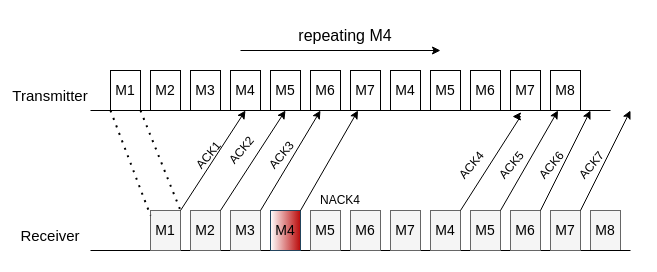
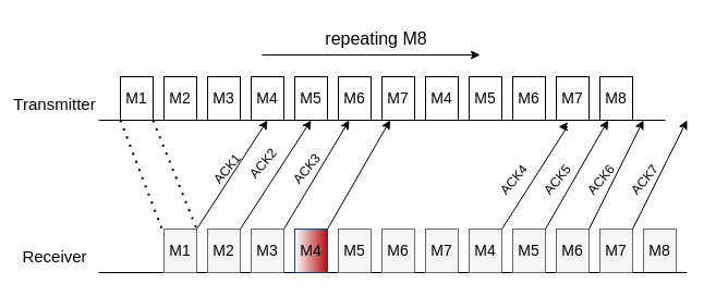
  <mxCell id="0" />
  <mxCell id="1" parent="0" />
  <mxCell id="2" value="" style="endArrow=none;html=1;rounded=0;" parent="1" edge="1"><mxGeometry width="50" height="50" relative="1" as="geometry"><mxPoint x="90" y="110" as="sourcePoint" /><mxPoint x="610" y="110" as="targetPoint" /></mxGeometry></mxCell>
  <mxCell id="3" value="" style="rounded=0;whiteSpace=wrap;html=1;direction=south;" parent="1" vertex="1"><mxGeometry x="110" y="70" width="30" height="40" as="geometry" /></mxCell>
  <mxCell id="4" value="" style="rounded=0;whiteSpace=wrap;html=1;direction=south;" parent="1" vertex="1"><mxGeometry x="550" y="70" width="30" height="40" as="geometry" /></mxCell>
  <mxCell id="5" value="" style="rounded=0;whiteSpace=wrap;html=1;direction=south;" parent="1" vertex="1"><mxGeometry x="470" y="70" width="30" height="40" as="geometry" /></mxCell>
  <mxCell id="6" value="" style="rounded=0;whiteSpace=wrap;html=1;direction=south;" parent="1" vertex="1"><mxGeometry x="150" y="70" width="30" height="40" as="geometry" /></mxCell>
  <mxCell id="7" value="" style="rounded=0;whiteSpace=wrap;html=1;direction=south;" parent="1" vertex="1"><mxGeometry x="190" y="70" width="30" height="40" as="geometry" /></mxCell>
  <mxCell id="8" value="" style="rounded=0;whiteSpace=wrap;html=1;direction=south;" parent="1" vertex="1"><mxGeometry x="230" y="70" width="30" height="40" as="geometry" /></mxCell>
  <mxCell id="9" value="" style="rounded=0;whiteSpace=wrap;html=1;direction=south;" parent="1" vertex="1"><mxGeometry x="310" y="70" width="30" height="40" as="geometry" /></mxCell>
  <mxCell id="10" value="" style="rounded=0;whiteSpace=wrap;html=1;direction=south;" parent="1" vertex="1"><mxGeometry x="270" y="70" width="30" height="40" as="geometry" /></mxCell>
  <mxCell id="11" value="" style="rounded=0;whiteSpace=wrap;html=1;direction=south;" parent="1" vertex="1"><mxGeometry x="510" y="70" width="30" height="40" as="geometry" /></mxCell>
  <mxCell id="12" value="" style="rounded=0;whiteSpace=wrap;html=1;direction=south;" parent="1" vertex="1"><mxGeometry x="350" y="70" width="30" height="40" as="geometry" /></mxCell>
  <mxCell id="13" value="" style="rounded=0;whiteSpace=wrap;html=1;direction=south;" parent="1" vertex="1"><mxGeometry x="390" y="70" width="30" height="40" as="geometry" /></mxCell>
  <mxCell id="14" value="" style="rounded=0;whiteSpace=wrap;html=1;direction=south;" parent="1" vertex="1"><mxGeometry x="430" y="70" width="30" height="40" as="geometry" /></mxCell>
  <mxCell id="15" value="" style="rounded=0;whiteSpace=wrap;html=1;direction=south;fillColor=#f5f5f5;fontColor=#333333;strokeColor=#666666;" parent="1" vertex="1"><mxGeometry x="590" y="210" width="30" height="40" as="geometry" /></mxCell>
  <mxCell id="16" value="" style="endArrow=none;html=1;rounded=0;" parent="1" edge="1"><mxGeometry width="50" height="50" relative="1" as="geometry"><mxPoint x="90" y="250" as="sourcePoint" /><mxPoint x="630" y="250" as="targetPoint" /></mxGeometry></mxCell>
  <mxCell id="17" value="" style="rounded=0;whiteSpace=wrap;html=1;direction=south;fillColor=#f5f5f5;fontColor=#333333;strokeColor=#666666;" parent="1" vertex="1"><mxGeometry x="510" y="210" width="30" height="40" as="geometry" /></mxCell>
  <mxCell id="18" value="" style="rounded=0;whiteSpace=wrap;html=1;direction=south;fillColor=#f5f5f5;fontColor=#333333;strokeColor=#666666;" parent="1" vertex="1"><mxGeometry x="470" y="210" width="30" height="40" as="geometry" /></mxCell>
  <mxCell id="19" value="" style="rounded=0;whiteSpace=wrap;html=1;direction=south;fillColor=#f5f5f5;fontColor=#333333;strokeColor=#666666;" parent="1" vertex="1"><mxGeometry x="430" y="210" width="30" height="40" as="geometry" /></mxCell>
  <mxCell id="20" value="" style="rounded=0;whiteSpace=wrap;html=1;direction=south;fillColor=#f5f5f5;fontColor=#333333;strokeColor=#666666;" parent="1" vertex="1"><mxGeometry x="390" y="210" width="30" height="40" as="geometry" /></mxCell>
  <mxCell id="21" value="" style="rounded=0;whiteSpace=wrap;html=1;direction=south;fillColor=#f5f5f5;fontColor=#333333;strokeColor=#666666;" parent="1" vertex="1"><mxGeometry x="350" y="210" width="30" height="40" as="geometry" /></mxCell>
  <mxCell id="22" value="" style="rounded=0;whiteSpace=wrap;html=1;direction=south;fillColor=#f5f5f5;fontColor=#333333;strokeColor=#666666;" parent="1" vertex="1"><mxGeometry x="310" y="210" width="30" height="40" as="geometry" /></mxCell>
  <mxCell id="23" value="" style="rounded=0;whiteSpace=wrap;html=1;direction=south;fillColor=default;strokeColor=#23445d;gradientColor=#BA0909;gradientDirection=north;" parent="1" vertex="1"><mxGeometry x="270" y="210" width="30" height="40" as="geometry" /></mxCell>
  <mxCell id="24" value="" style="rounded=0;whiteSpace=wrap;html=1;direction=south;fillColor=#f5f5f5;fontColor=#333333;strokeColor=#666666;" parent="1" vertex="1"><mxGeometry x="230" y="210" width="30" height="40" as="geometry" /></mxCell>
  <mxCell id="25" value="" style="rounded=0;whiteSpace=wrap;html=1;direction=south;fillColor=#f5f5f5;fontColor=#333333;strokeColor=#666666;" parent="1" vertex="1"><mxGeometry x="190" y="210" width="30" height="40" as="geometry" /></mxCell>
  <mxCell id="26" value="" style="rounded=0;whiteSpace=wrap;html=1;direction=south;fillColor=#f5f5f5;fontColor=#333333;strokeColor=#666666;" parent="1" vertex="1"><mxGeometry x="150" y="210" width="30" height="40" as="geometry" /></mxCell>
  <mxCell id="27" value="" style="rounded=0;whiteSpace=wrap;html=1;direction=south;fillColor=#f5f5f5;fontColor=#333333;strokeColor=#666666;" parent="1" vertex="1"><mxGeometry x="550" y="210" width="30" height="40" as="geometry" /></mxCell>
  <mxCell id="28" value="&lt;font style=&quot;font-size: 14px;&quot;&gt;M3&lt;/font&gt;" style="text;html=1;align=center;verticalAlign=middle;whiteSpace=wrap;rounded=0;" parent="1" vertex="1"><mxGeometry x="215" y="215" width="60" height="30" as="geometry" /></mxCell>
  <mxCell id="29" value="&lt;font style=&quot;font-size: 14px;&quot;&gt;M2&lt;/font&gt;" style="text;html=1;align=center;verticalAlign=middle;whiteSpace=wrap;rounded=0;" parent="1" vertex="1"><mxGeometry x="175" y="215" width="60" height="30" as="geometry" /></mxCell>
  <mxCell id="30" value="&lt;font style=&quot;font-size: 14px;&quot;&gt;M1&lt;/font&gt;" style="text;html=1;align=center;verticalAlign=middle;whiteSpace=wrap;rounded=0;" parent="1" vertex="1"><mxGeometry x="135" y="215" width="60" height="30" as="geometry" /></mxCell>
  <mxCell id="31" value="&lt;font style=&quot;font-size: 14px;&quot;&gt;M1&lt;/font&gt;" style="text;html=1;align=center;verticalAlign=middle;whiteSpace=wrap;rounded=0;" parent="1" vertex="1"><mxGeometry x="95" y="75" width="60" height="30" as="geometry" /></mxCell>
  <mxCell id="32" value="&lt;font style=&quot;font-size: 14px;&quot;&gt;M7&lt;/font&gt;" style="text;html=1;align=center;verticalAlign=middle;whiteSpace=wrap;rounded=0;" parent="1" vertex="1"><mxGeometry x="535" y="215" width="60" height="30" as="geometry" /></mxCell>
  <mxCell id="33" value="&lt;font style=&quot;font-size: 14px;&quot;&gt;M2&lt;/font&gt;" style="text;html=1;align=center;verticalAlign=middle;whiteSpace=wrap;rounded=0;" parent="1" vertex="1"><mxGeometry x="135" y="75" width="60" height="30" as="geometry" /></mxCell>
  <mxCell id="34" value="&lt;font style=&quot;font-size: 14px;&quot;&gt;M3&lt;/font&gt;" style="text;html=1;align=center;verticalAlign=middle;whiteSpace=wrap;rounded=0;" parent="1" vertex="1"><mxGeometry x="175" y="75" width="60" height="30" as="geometry" /></mxCell>
  <mxCell id="35" value="&lt;span style=&quot;font-size: 14px;&quot;&gt;M6&lt;/span&gt;" style="text;html=1;align=center;verticalAlign=middle;whiteSpace=wrap;rounded=0;" parent="1" vertex="1"><mxGeometry x="455" y="75" width="60" height="30" as="geometry" /></mxCell>
  <mxCell id="36" value="&lt;font style=&quot;font-size: 14px;&quot;&gt;M5&lt;/font&gt;" style="text;html=1;align=center;verticalAlign=middle;whiteSpace=wrap;rounded=0;" parent="1" vertex="1"><mxGeometry x="455" y="215" width="60" height="30" as="geometry" /></mxCell>
  <mxCell id="37" value="&lt;font style=&quot;font-size: 14px;&quot;&gt;M7&lt;/font&gt;" style="text;html=1;align=center;verticalAlign=middle;whiteSpace=wrap;rounded=0;" parent="1" vertex="1"><mxGeometry x="375" y="215" width="60" height="30" as="geometry" /></mxCell>
  <mxCell id="38" value="&lt;font style=&quot;font-size: 14px;&quot;&gt;M6&lt;/font&gt;" style="text;html=1;align=center;verticalAlign=middle;whiteSpace=wrap;rounded=0;" parent="1" vertex="1"><mxGeometry x="335" y="215" width="60" height="30" as="geometry" /></mxCell>
  <mxCell id="39" value="&lt;font style=&quot;font-size: 14px;&quot;&gt;M4&lt;/font&gt;" style="text;html=1;align=center;verticalAlign=middle;whiteSpace=wrap;rounded=0;" parent="1" vertex="1"><mxGeometry x="255" y="215" width="60" height="30" as="geometry" /></mxCell>
  <mxCell id="40" value="&lt;font style=&quot;font-size: 14px;&quot;&gt;M5&lt;/font&gt;" style="text;html=1;align=center;verticalAlign=middle;whiteSpace=wrap;rounded=0;" parent="1" vertex="1"><mxGeometry x="295" y="215" width="60" height="30" as="geometry" /></mxCell>
  <mxCell id="41" value="&lt;font style=&quot;font-size: 14px;&quot;&gt;M4&lt;/font&gt;" style="text;html=1;align=center;verticalAlign=middle;whiteSpace=wrap;rounded=0;" parent="1" vertex="1"><mxGeometry x="215" y="75" width="60" height="30" as="geometry" /></mxCell>
  <mxCell id="42" value="&lt;font style=&quot;font-size: 14px;&quot;&gt;M5&lt;/font&gt;" style="text;html=1;align=center;verticalAlign=middle;whiteSpace=wrap;rounded=0;" parent="1" vertex="1"><mxGeometry x="255" y="75" width="60" height="30" as="geometry" /></mxCell>
  <mxCell id="43" value="&lt;font style=&quot;font-size: 14px;&quot;&gt;M6&lt;/font&gt;" style="text;html=1;align=center;verticalAlign=middle;whiteSpace=wrap;rounded=0;" parent="1" vertex="1"><mxGeometry x="295" y="75" width="60" height="30" as="geometry" /></mxCell>
  <mxCell id="44" value="&lt;font style=&quot;font-size: 14px;&quot;&gt;M7&lt;/font&gt;" style="text;html=1;align=center;verticalAlign=middle;whiteSpace=wrap;rounded=0;" parent="1" vertex="1"><mxGeometry x="335" y="75" width="60" height="30" as="geometry" /></mxCell>
  <mxCell id="45" value="&lt;font style=&quot;font-size: 14px;&quot;&gt;M4&lt;/font&gt;" style="text;html=1;align=center;verticalAlign=middle;whiteSpace=wrap;rounded=0;" parent="1" vertex="1"><mxGeometry x="415" y="215" width="60" height="30" as="geometry" /></mxCell>
  <mxCell id="46" value="&lt;font style=&quot;font-size: 14px;&quot;&gt;M4&lt;/font&gt;" style="text;html=1;align=center;verticalAlign=middle;whiteSpace=wrap;rounded=0;" parent="1" vertex="1"><mxGeometry x="375" y="75" width="60" height="30" as="geometry" /></mxCell>
  <mxCell id="47" value="&lt;font style=&quot;font-size: 14px;&quot;&gt;M5&lt;/font&gt;" style="text;html=1;align=center;verticalAlign=middle;whiteSpace=wrap;rounded=0;" parent="1" vertex="1"><mxGeometry x="415" y="75" width="60" height="30" as="geometry" /></mxCell>
  <mxCell id="48" style="edgeStyle=none;rounded=0;orthogonalLoop=1;jettySize=auto;html=1;entryX=1;entryY=0.75;entryDx=0;entryDy=0;" edge="1" parent="1" target="4"><mxGeometry relative="1" as="geometry"><mxPoint x="550" y="120" as="targetPoint" /><mxPoint x="500" y="210" as="sourcePoint" /></mxGeometry></mxCell>
  <mxCell id="49" value="&lt;span style=&quot;font-size: 14px;&quot;&gt;M6&lt;/span&gt;" style="text;html=1;align=center;verticalAlign=middle;whiteSpace=wrap;rounded=0;" parent="1" vertex="1"><mxGeometry x="495" y="215" width="60" height="30" as="geometry" /></mxCell>
  <mxCell id="50" value="&lt;font style=&quot;font-size: 14px;&quot;&gt;M7&lt;/font&gt;" style="text;html=1;align=center;verticalAlign=middle;whiteSpace=wrap;rounded=0;" parent="1" vertex="1"><mxGeometry x="495" y="75" width="60" height="30" as="geometry" /></mxCell>
  <mxCell id="51" value="&lt;span style=&quot;font-size: 14px;&quot;&gt;M8&lt;/span&gt;" style="text;html=1;align=center;verticalAlign=middle;whiteSpace=wrap;rounded=0;" parent="1" vertex="1"><mxGeometry x="575" y="215" width="60" height="30" as="geometry" /></mxCell>
  <mxCell id="52" value="&lt;span style=&quot;font-size: 14px;&quot;&gt;M8&lt;/span&gt;" style="text;html=1;align=center;verticalAlign=middle;whiteSpace=wrap;rounded=0;" parent="1" vertex="1"><mxGeometry x="535" y="75" width="60" height="30" as="geometry" /></mxCell>
  <mxCell id="53" value="" style="endArrow=none;dashed=1;html=1;dashPattern=1 3;strokeWidth=2;rounded=0;entryX=0.25;entryY=0;entryDx=0;entryDy=0;" parent="1" target="30" edge="1"><mxGeometry width="50" height="50" relative="1" as="geometry"><mxPoint x="110" y="110" as="sourcePoint" /><mxPoint x="250" y="330" as="targetPoint" /></mxGeometry></mxCell>
  <mxCell id="54" value="" style="endArrow=none;dashed=1;html=1;dashPattern=1 3;strokeWidth=2;rounded=0;" parent="1" edge="1"><mxGeometry width="50" height="50" relative="1" as="geometry"><mxPoint x="140" y="110" as="sourcePoint" /><mxPoint x="180" y="210" as="targetPoint" /></mxGeometry></mxCell>
  <mxCell id="55" value="" style="endArrow=classic;html=1;rounded=0;exitX=0;exitY=0;exitDx=0;exitDy=0;" parent="1" source="26" edge="1"><mxGeometry width="50" height="50" relative="1" as="geometry"><mxPoint x="140" y="360" as="sourcePoint" /><mxPoint x="245" y="110" as="targetPoint" /></mxGeometry></mxCell>
- <mxCell id="56" value="&lt;font style=&quot;font-size: 12px;&quot;&gt;NACK4&lt;/font&gt;" style="text;html=1;align=center;verticalAlign=middle;whiteSpace=wrap;rounded=0;" parent="1" vertex="1"><mxGeometry x="310" y="190" width="60" height="20" as="geometry" /></mxCell>
  <mxCell id="57" value="" style="endArrow=classic;html=1;rounded=0;entryX=1;entryY=0.75;entryDx=0;entryDy=0;exitX=0;exitY=0;exitDx=0;exitDy=0;" parent="1" target="12" edge="1" source="23"><mxGeometry width="50" height="50" relative="1" as="geometry"><mxPoint x="300" y="170" as="sourcePoint" /><mxPoint x="350" y="120" as="targetPoint" /></mxGeometry></mxCell>
  <mxCell id="58" style="edgeStyle=orthogonalEdgeStyle;rounded=0;orthogonalLoop=1;jettySize=auto;html=1;exitX=0.5;exitY=1;exitDx=0;exitDy=0;" parent="1" edge="1"><mxGeometry relative="1" as="geometry"><mxPoint x="245" y="200" as="sourcePoint" /><mxPoint x="245" y="200" as="targetPoint" /></mxGeometry></mxCell>
  <mxCell id="59" value="" style="endArrow=classic;html=1;rounded=0;exitX=0;exitY=0;exitDx=0;exitDy=0;" parent="1" source="17" edge="1"><mxGeometry width="50" height="50" relative="1" as="geometry"><mxPoint x="510" y="180" as="sourcePoint" /><mxPoint x="590" y="110" as="targetPoint" /></mxGeometry></mxCell>
  <mxCell id="60" value="&lt;font style=&quot;font-size: 12px;&quot;&gt;ACK6&lt;/font&gt;" style="text;html=1;align=center;verticalAlign=middle;whiteSpace=wrap;rounded=0;rotation=310;" parent="1" vertex="1"><mxGeometry x="523" y="150" width="57" height="30" as="geometry" /></mxCell>
  <mxCell id="61" value="" style="endArrow=classic;html=1;rounded=0;exitX=0;exitY=0;exitDx=0;exitDy=0;" parent="1" edge="1" source="27"><mxGeometry width="50" height="50" relative="1" as="geometry"><mxPoint x="580" y="170" as="sourcePoint" /><mxPoint x="630" y="110" as="targetPoint" /></mxGeometry></mxCell>
  <mxCell id="62" value="&lt;font style=&quot;font-size: 12px;&quot;&gt;ACK7&lt;/font&gt;" style="text;html=1;align=center;verticalAlign=middle;whiteSpace=wrap;rounded=0;rotation=310;" parent="1" vertex="1"><mxGeometry x="563" y="150" width="57" height="30" as="geometry" /></mxCell>
  <mxCell id="63" value="&lt;font style=&quot;font-size: 12px;&quot;&gt;ACK1&lt;/font&gt;" style="text;html=1;align=center;verticalAlign=middle;whiteSpace=wrap;rounded=0;rotation=310;" parent="1" vertex="1"><mxGeometry x="180" y="140" width="57" height="30" as="geometry" /></mxCell>
  <mxCell id="64" value="" style="endArrow=classic;html=1;rounded=0;exitX=0;exitY=0;exitDx=0;exitDy=0;entryX=1;entryY=0.5;entryDx=0;entryDy=0;" parent="1" source="25" target="10" edge="1"><mxGeometry width="50" height="50" relative="1" as="geometry"><mxPoint x="590" y="180" as="sourcePoint" /><mxPoint x="640" y="120" as="targetPoint" /></mxGeometry></mxCell>
  <mxCell id="65" value="" style="endArrow=classic;html=1;rounded=0;exitX=0;exitY=0;exitDx=0;exitDy=0;" parent="1" source="24" edge="1"><mxGeometry width="50" height="50" relative="1" as="geometry"><mxPoint x="230" y="180" as="sourcePoint" /><mxPoint x="320" y="110" as="targetPoint" /></mxGeometry></mxCell>
  <mxCell id="66" value="&lt;font style=&quot;font-size: 12px;&quot;&gt;ACK3&lt;/font&gt;" style="text;html=1;align=center;verticalAlign=middle;whiteSpace=wrap;rounded=0;rotation=310;" parent="1" vertex="1"><mxGeometry x="253" y="140" width="57" height="30" as="geometry" /></mxCell>
  <mxCell id="67" value="&lt;font style=&quot;font-size: 12px;&quot;&gt;ACK2&lt;/font&gt;" style="text;html=1;align=center;verticalAlign=middle;whiteSpace=wrap;rounded=0;rotation=310;" parent="1" vertex="1"><mxGeometry x="213" y="135" width="57" height="30" as="geometry" /></mxCell>
- <mxCell id="68" value="&lt;font style=&quot;font-size: 16px;&quot;&gt;repeating M4&lt;/font&gt;" style="text;html=1;align=center;verticalAlign=middle;whiteSpace=wrap;rounded=0;" parent="1" vertex="1"><mxGeometry x="260" y="20" width="170" height="30" as="geometry" /></mxCell>
+ <mxCell id="68" value="&lt;font style=&quot;font-size: 16px;&quot;&gt;repeating M8&lt;/font&gt;" style="text;html=1;align=center;verticalAlign=middle;whiteSpace=wrap;rounded=0;" parent="1" vertex="1"><mxGeometry x="260" y="20" width="170" height="30" as="geometry" /></mxCell>
  <mxCell id="69" value="" style="endArrow=classic;html=1;rounded=0;" parent="1" edge="1"><mxGeometry width="50" height="50" relative="1" as="geometry"><mxPoint x="240" y="50" as="sourcePoint" /><mxPoint x="440" y="50" as="targetPoint" /></mxGeometry></mxCell>
  <mxCell id="70" value="&lt;font style=&quot;font-size: 15px;&quot;&gt;Transmitter&lt;/font&gt;" style="text;html=1;align=center;verticalAlign=middle;whiteSpace=wrap;rounded=0;" parent="1" vertex="1"><mxGeometry x="20" y="80" width="60" height="30" as="geometry" /></mxCell>
  <mxCell id="71" value="&lt;span style=&quot;font-size: 15px;&quot;&gt;Receiver&lt;/span&gt;" style="text;html=1;align=center;verticalAlign=middle;whiteSpace=wrap;rounded=0;" parent="1" vertex="1"><mxGeometry x="20" y="220" width="60" height="30" as="geometry" /></mxCell>
  <mxCell id="72" style="edgeStyle=none;rounded=0;orthogonalLoop=1;jettySize=auto;html=1;exitX=0;exitY=0;exitDx=0;exitDy=0;entryX=0.895;entryY=-0.109;entryDx=0;entryDy=0;entryPerimeter=0;" edge="1" parent="1" source="19"><mxGeometry relative="1" as="geometry"><mxPoint x="511.977" y="116.009" as="targetPoint" /><Array as="points"><mxPoint x="520" y="116" /></Array></mxGeometry></mxCell>
  <mxCell id="73" value="&lt;font style=&quot;font-size: 12px;&quot;&gt;ACK4&lt;/font&gt;" style="text;html=1;align=center;verticalAlign=middle;whiteSpace=wrap;rounded=0;rotation=310;" vertex="1" parent="1"><mxGeometry x="443" y="150" width="57" height="30" as="geometry" /></mxCell>
  <mxCell id="74" value="&lt;font style=&quot;font-size: 12px;&quot;&gt;ACK5&lt;/font&gt;" style="text;html=1;align=center;verticalAlign=middle;whiteSpace=wrap;rounded=0;rotation=310;" vertex="1" parent="1"><mxGeometry x="483" y="150" width="57" height="30" as="geometry" /></mxCell>
